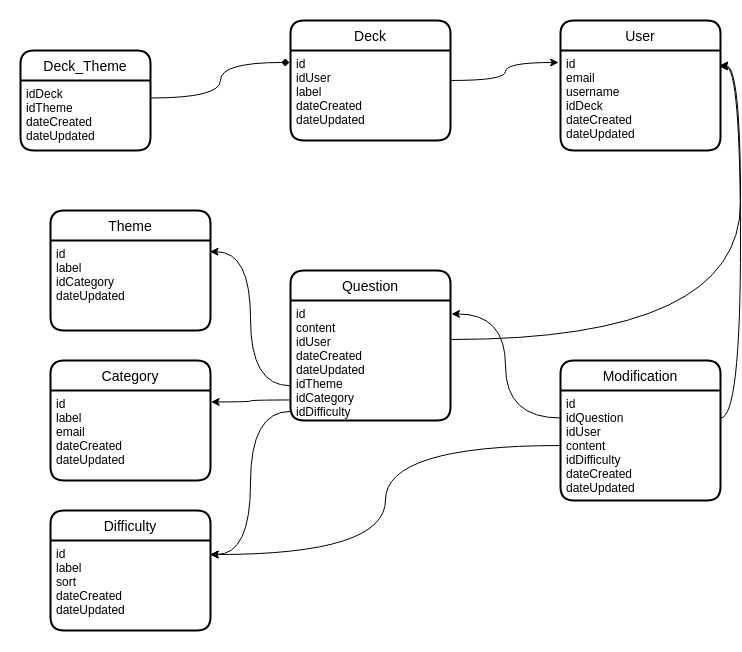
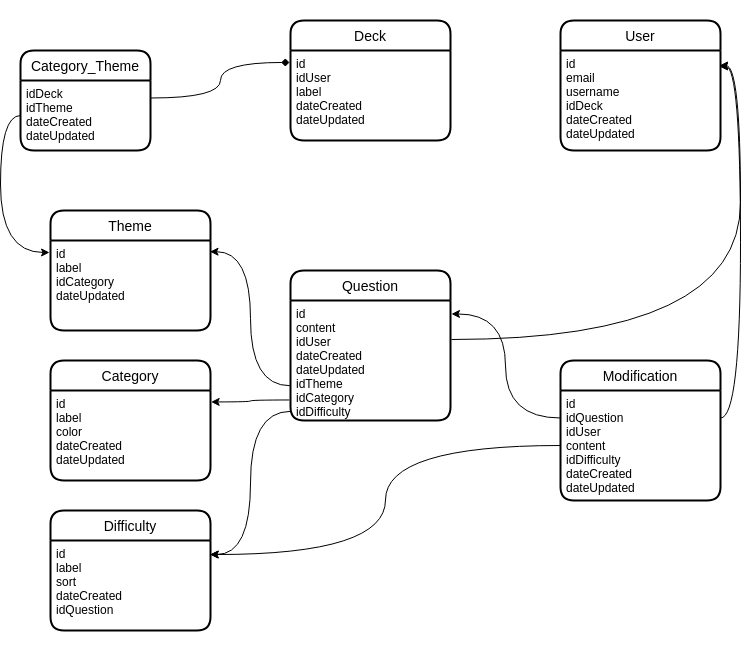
  <mxCell id="0" />
  <mxCell id="1" parent="0" />
  <mxCell id="2" value="Question" style="swimlane;childLayout=stackLayout;horizontal=1;startSize=30;horizontalStack=0;rounded=1;fontSize=14;fontStyle=0;strokeWidth=2;resizeParent=0;resizeLast=1;shadow=0;dashed=0;align=center;" vertex="1" parent="1"><mxGeometry x="290" y="270" width="160" height="150" as="geometry" /></mxCell>
  <mxCell id="3" value="id&#10;content&#10;idUser&#10;dateCreated&#10;dateUpdated&#10;idTheme&#10;idCategory&#10;idDifficulty" style="align=left;strokeColor=none;fillColor=none;spacingLeft=4;fontSize=12;verticalAlign=top;resizable=0;rotatable=0;part=1;" vertex="1" parent="2"><mxGeometry y="30" width="160" height="120" as="geometry" /></mxCell>
  <mxCell id="4" value="Category" style="swimlane;childLayout=stackLayout;horizontal=1;startSize=30;horizontalStack=0;rounded=1;fontSize=14;fontStyle=0;strokeWidth=2;resizeParent=0;resizeLast=1;shadow=0;dashed=0;align=center;" vertex="1" parent="1"><mxGeometry x="50" y="360" width="160" height="120" as="geometry" /></mxCell>
- <mxCell id="5" value="id&#10;label&#10;email&#10;dateCreated&#10;dateUpdated" style="align=left;strokeColor=none;fillColor=none;spacingLeft=4;fontSize=12;verticalAlign=top;resizable=0;rotatable=0;part=1;" vertex="1" parent="4"><mxGeometry y="30" width="160" height="90" as="geometry" /></mxCell>
+ <mxCell id="5" value="id&#10;label&#10;color&#10;dateCreated&#10;dateUpdated" style="align=left;strokeColor=none;fillColor=none;spacingLeft=4;fontSize=12;verticalAlign=top;resizable=0;rotatable=0;part=1;" vertex="1" parent="4"><mxGeometry y="30" width="160" height="90" as="geometry" /></mxCell>
  <mxCell id="6" value="Theme" style="swimlane;childLayout=stackLayout;horizontal=1;startSize=30;horizontalStack=0;rounded=1;fontSize=14;fontStyle=0;strokeWidth=2;resizeParent=0;resizeLast=1;shadow=0;dashed=0;align=center;" vertex="1" parent="1"><mxGeometry x="50" y="210" width="160" height="120" as="geometry" /></mxCell>
  <mxCell id="7" value="id&#10;label&#10;idCategory&#10;dateUpdated" style="align=left;strokeColor=none;fillColor=none;spacingLeft=4;fontSize=12;verticalAlign=top;resizable=0;rotatable=0;part=1;" vertex="1" parent="6"><mxGeometry y="30" width="160" height="90" as="geometry" /></mxCell>
  <mxCell id="8" value="Modification" style="swimlane;childLayout=stackLayout;horizontal=1;startSize=30;horizontalStack=0;rounded=1;fontSize=14;fontStyle=0;strokeWidth=2;resizeParent=0;resizeLast=1;shadow=0;dashed=0;align=center;" vertex="1" parent="1"><mxGeometry x="560" y="360" width="160" height="140" as="geometry" /></mxCell>
  <mxCell id="9" value="id&#10;idQuestion&#10;idUser&#10;content&#10;idDifficulty&#10;dateCreated&#10;dateUpdated" style="align=left;strokeColor=none;fillColor=none;spacingLeft=4;fontSize=12;verticalAlign=top;resizable=0;rotatable=0;part=1;" vertex="1" parent="8"><mxGeometry y="30" width="160" height="110" as="geometry" /></mxCell>
  <mxCell id="10" style="edgeStyle=orthogonalEdgeStyle;curved=1;orthogonalLoop=1;jettySize=auto;html=1;exitX=0;exitY=0.25;exitDx=0;exitDy=0;entryX=1.006;entryY=0.112;entryDx=0;entryDy=0;strokeColor=default;entryPerimeter=0;" edge="1" parent="1" source="9" target="3"><mxGeometry relative="1" as="geometry" /></mxCell>
  <mxCell id="11" style="edgeStyle=orthogonalEdgeStyle;curved=1;orthogonalLoop=1;jettySize=auto;html=1;exitX=-0.008;exitY=0.829;exitDx=0;exitDy=0;entryX=1.004;entryY=0.127;entryDx=0;entryDy=0;strokeColor=default;exitPerimeter=0;entryPerimeter=0;" edge="1" parent="1" source="3" target="5"><mxGeometry relative="1" as="geometry" /></mxCell>
  <mxCell id="12" style="edgeStyle=orthogonalEdgeStyle;curved=1;orthogonalLoop=1;jettySize=auto;html=1;exitX=-0.004;exitY=0.71;exitDx=0;exitDy=0;entryX=0.997;entryY=0.124;entryDx=0;entryDy=0;strokeColor=default;exitPerimeter=0;entryPerimeter=0;" edge="1" parent="1" source="3" target="7"><mxGeometry relative="1" as="geometry" /></mxCell>
  <mxCell id="13" value="Difficulty" style="swimlane;childLayout=stackLayout;horizontal=1;startSize=30;horizontalStack=0;rounded=1;fontSize=14;fontStyle=0;strokeWidth=2;resizeParent=0;resizeLast=1;shadow=0;dashed=0;align=center;" vertex="1" parent="1"><mxGeometry x="50" y="510" width="160" height="120" as="geometry" /></mxCell>
- <mxCell id="14" value="id&#10;label&#10;sort&#10;dateCreated&#10;dateUpdated" style="align=left;strokeColor=none;fillColor=none;spacingLeft=4;fontSize=12;verticalAlign=top;resizable=0;rotatable=0;part=1;" vertex="1" parent="13"><mxGeometry y="30" width="160" height="90" as="geometry" /></mxCell>
+ <mxCell id="14" value="id&#10;label&#10;sort&#10;dateCreated&#10;idQuestion" style="align=left;strokeColor=none;fillColor=none;spacingLeft=4;fontSize=12;verticalAlign=top;resizable=0;rotatable=0;part=1;" vertex="1" parent="13"><mxGeometry y="30" width="160" height="90" as="geometry" /></mxCell>
  <mxCell id="15" style="edgeStyle=orthogonalEdgeStyle;curved=1;orthogonalLoop=1;jettySize=auto;html=1;exitX=0;exitY=0.5;exitDx=0;exitDy=0;entryX=0.997;entryY=0.156;entryDx=0;entryDy=0;strokeColor=default;entryPerimeter=0;" edge="1" parent="1" source="9" target="14"><mxGeometry relative="1" as="geometry" /></mxCell>
  <mxCell id="16" style="edgeStyle=orthogonalEdgeStyle;curved=1;orthogonalLoop=1;jettySize=auto;html=1;exitX=-0.001;exitY=0.924;exitDx=0;exitDy=0;entryX=0.999;entryY=0.156;entryDx=0;entryDy=0;entryPerimeter=0;strokeColor=default;exitPerimeter=0;" edge="1" parent="1" source="3" target="14"><mxGeometry relative="1" as="geometry" /></mxCell>
  <mxCell id="17" value="Deck" style="swimlane;childLayout=stackLayout;horizontal=1;startSize=30;horizontalStack=0;rounded=1;fontSize=14;fontStyle=0;strokeWidth=2;resizeParent=0;resizeLast=1;shadow=0;dashed=0;align=center;" vertex="1" parent="1"><mxGeometry x="290" y="20" width="160" height="120" as="geometry" /></mxCell>
  <mxCell id="18" value="id&#10;idUser&#10;label&#10;dateCreated&#10;dateUpdated" style="align=left;strokeColor=none;fillColor=none;spacingLeft=4;fontSize=12;verticalAlign=top;resizable=0;rotatable=0;part=1;" vertex="1" parent="17"><mxGeometry y="30" width="160" height="90" as="geometry" /></mxCell>
- <mxCell id="19" value="Deck_Theme" style="swimlane;childLayout=stackLayout;horizontal=1;startSize=30;horizontalStack=0;rounded=1;fontSize=14;fontStyle=0;strokeWidth=2;resizeParent=0;resizeLast=1;shadow=0;dashed=0;align=center;" vertex="1" parent="1"><mxGeometry x="20" y="50" width="130" height="100" as="geometry" /></mxCell>
+ <mxCell id="19" value="Category_Theme" style="swimlane;childLayout=stackLayout;horizontal=1;startSize=30;horizontalStack=0;rounded=1;fontSize=14;fontStyle=0;strokeWidth=2;resizeParent=0;resizeLast=1;shadow=0;dashed=0;align=center;" vertex="1" parent="1"><mxGeometry x="20" y="50" width="130" height="100" as="geometry" /></mxCell>
  <mxCell id="20" value="idDeck&#10;idTheme&#10;dateCreated&#10;dateUpdated" style="align=left;strokeColor=none;fillColor=none;spacingLeft=4;fontSize=12;verticalAlign=top;resizable=0;rotatable=0;part=1;" vertex="1" parent="19"><mxGeometry y="30" width="130" height="70" as="geometry" /></mxCell>
  <mxCell id="21" style="edgeStyle=orthogonalEdgeStyle;curved=1;orthogonalLoop=1;jettySize=auto;html=1;exitX=1;exitY=0.25;exitDx=0;exitDy=0;entryX=-0.006;entryY=0.133;entryDx=0;entryDy=0;entryPerimeter=0;strokeColor=default;endArrow=diamond;" edge="1" parent="1" source="20" target="18"><mxGeometry relative="1" as="geometry" /></mxCell>
+ <mxCell id="22" style="edgeStyle=orthogonalEdgeStyle;curved=1;orthogonalLoop=1;jettySize=auto;html=1;exitX=0;exitY=0.5;exitDx=0;exitDy=0;entryX=-0.006;entryY=0.133;entryDx=0;entryDy=0;entryPerimeter=0;strokeColor=default;" edge="1" parent="1" source="20" target="7"><mxGeometry relative="1" as="geometry" /></mxCell>
  <mxCell id="23" value="User" style="swimlane;childLayout=stackLayout;horizontal=1;startSize=30;horizontalStack=0;rounded=1;fontSize=14;fontStyle=0;strokeWidth=2;resizeParent=0;resizeLast=1;shadow=0;dashed=0;align=center;" vertex="1" parent="1"><mxGeometry x="560" y="20" width="160" height="130" as="geometry" /></mxCell>
  <mxCell id="24" value="id&#10;email&#10;username&#10;idDeck&#10;dateCreated&#10;dateUpdated" style="align=left;strokeColor=none;fillColor=none;spacingLeft=4;fontSize=12;verticalAlign=top;resizable=0;rotatable=0;part=1;" vertex="1" parent="23"><mxGeometry y="30" width="160" height="100" as="geometry" /></mxCell>
- <mxCell id="25" style="edgeStyle=orthogonalEdgeStyle;curved=1;orthogonalLoop=1;jettySize=auto;html=1;exitX=1.006;exitY=0.333;exitDx=0;exitDy=0;entryX=-0.012;entryY=0.12;entryDx=0;entryDy=0;entryPerimeter=0;strokeColor=default;exitPerimeter=0;" edge="1" parent="1" source="18" target="24"><mxGeometry relative="1" as="geometry" /></mxCell>
  <mxCell id="26" style="edgeStyle=orthogonalEdgeStyle;curved=1;orthogonalLoop=1;jettySize=auto;html=1;exitX=1;exitY=0.25;exitDx=0;exitDy=0;entryX=0.994;entryY=0.16;entryDx=0;entryDy=0;entryPerimeter=0;strokeColor=default;" edge="1" parent="1" source="9" target="24"><mxGeometry relative="1" as="geometry" /></mxCell>
  <mxCell id="27" style="edgeStyle=orthogonalEdgeStyle;curved=1;orthogonalLoop=1;jettySize=auto;html=1;exitX=1.006;exitY=0.325;exitDx=0;exitDy=0;entryX=0.994;entryY=0.15;entryDx=0;entryDy=0;entryPerimeter=0;strokeColor=default;exitPerimeter=0;" edge="1" parent="1" source="3" target="24"><mxGeometry relative="1" as="geometry" /></mxCell>
